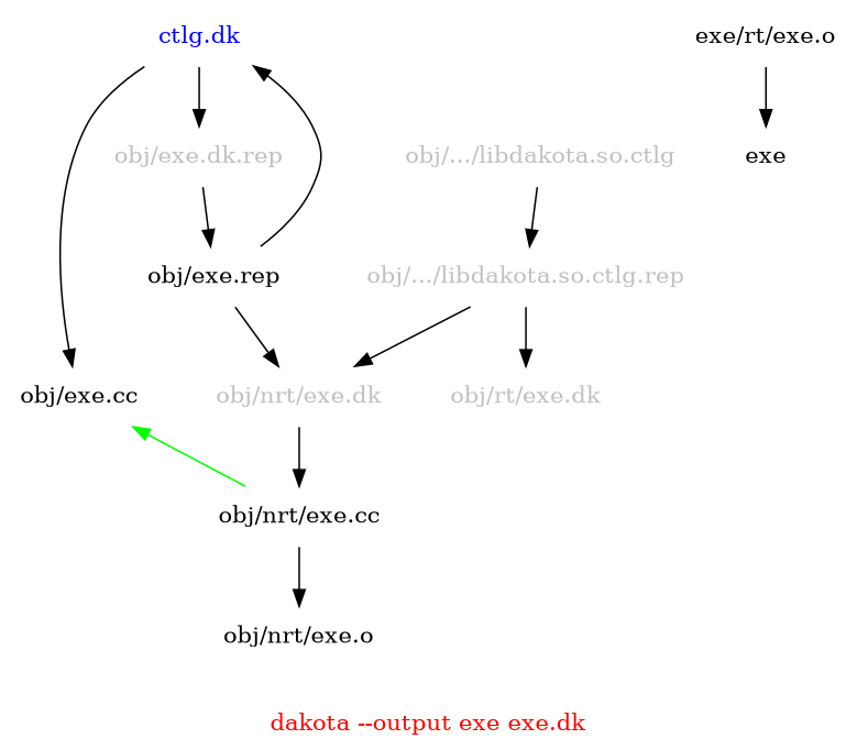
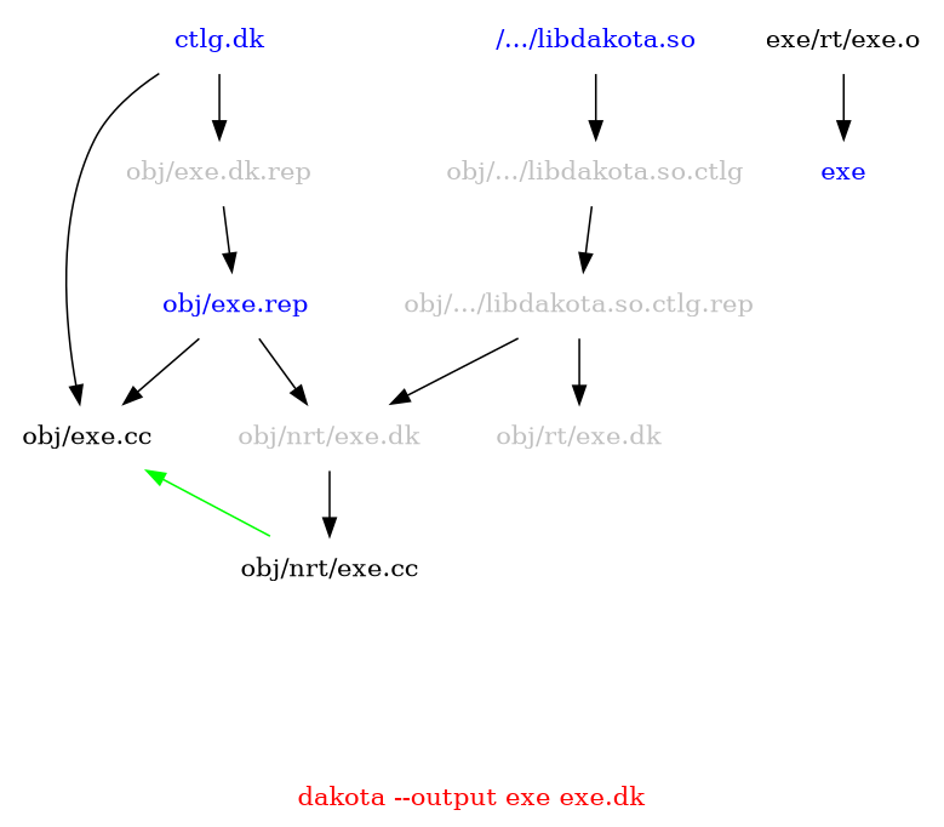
  digraph {
    fontcolor=red
    label="dakota --output exe exe.dk"
    rankdir=TB
    node [shape=plaintext]
    n1 [fontcolor=blue label="ctlg.dk"]
    "obj/exe.cc"
    "obj/exe.dk.rep" [fontcolor=gray]
    "obj/nrt/exe.cc"
-   "obj/exe.rep"
-   "obj/nrt/exe.o"
+   "obj/exe.rep" [fontcolor=blue]
    "obj/nrt/exe.dk" [fontcolor=gray]
    "obj/rt/exe.dk" [fontcolor=gray]
    n9 [label="exe/rt/exe.o"]
-   exe
+   exe [fontcolor=blue]
+   "/.../libdakota.so" [fontcolor=blue]
    "obj/.../libdakota.so.ctlg" [fontcolor=gray]
    "obj/.../libdakota.so.ctlg.rep" [fontcolor=gray]
    n1 -> "obj/exe.cc"
    n1 -> "obj/exe.dk.rep"
    "obj/exe.cc" -> "obj/nrt/exe.cc" [color=green constraint=false dir=back]
    "obj/exe.dk.rep" -> "obj/exe.rep"
-   "obj/nrt/exe.cc" -> "obj/nrt/exe.o"
-   "obj/exe.rep" -> n1
+   "obj/exe.rep" -> "obj/exe.cc"
    "obj/exe.rep" -> "obj/nrt/exe.dk"
    "obj/nrt/exe.dk" -> "obj/nrt/exe.cc"
    n9 -> exe
+   "/.../libdakota.so" -> "obj/.../libdakota.so.ctlg"
    "obj/.../libdakota.so.ctlg" -> "obj/.../libdakota.so.ctlg.rep"
    "obj/.../libdakota.so.ctlg.rep" -> "obj/nrt/exe.dk"
    "obj/.../libdakota.so.ctlg.rep" -> "obj/rt/exe.dk"
  }
